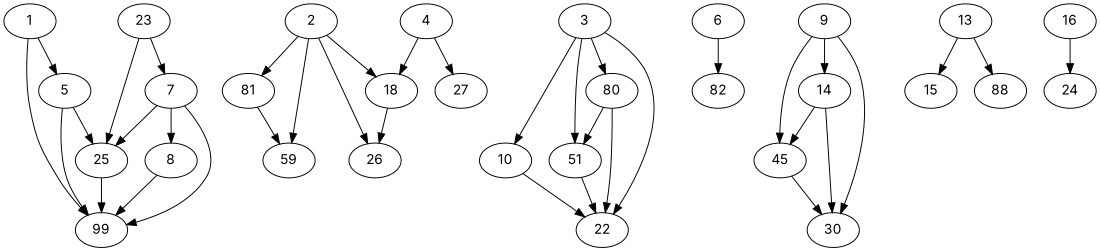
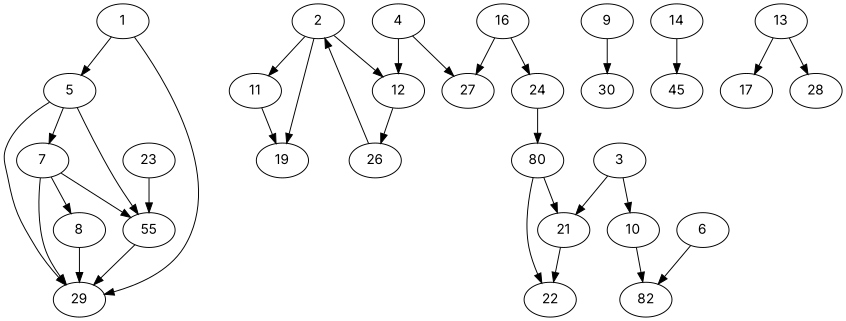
  digraph {
    fontname=Inter
    node [fontname=Inter]
    edge [fontname=Inter]
    1
    5
-   29 [label=99]
+   29
    7
-   25
+   25 [label=55]
    8
    23
    2
-   11 [label=81]
-   18
-   19 [label=59]
+   11
+   18 [label=12]
+   19
    26
    3
    10
    n15 [label=80]
-   21 [label=51]
+   21
    22
    4
    27
    n20 [label=82]
    6
    9
    14
    n24 [label=45]
    30
    13
-   17 [label=15]
-   28 [label=88]
+   17
+   28
    16
    24
    1 -> 5
    1 -> 29
    5 -> 29
-   23 -> 7
+   5 -> 7
    5 -> 25
    7 -> 29
    7 -> 25
    7 -> 8
    25 -> 29
    8 -> 29
    23 -> 25
    2 -> 11
    2 -> 18
    2 -> 19
-   2 -> 26
+   26 -> 2
    11 -> 19
    18 -> 26
    3 -> 10
-   3 -> n15
+   24 -> n15
    3 -> 21
-   3 -> 22
-   10 -> 22
+   10 -> n20
    n15 -> 21
    n15 -> 22
    21 -> 22
    4 -> 18
    4 -> 27
    6 -> n20
-   9 -> 14
-   9 -> n24
    9 -> 30
    14 -> n24
-   14 -> 30
-   n24 -> 30
    13 -> 17
    13 -> 28
+   16 -> 27
    16 -> 24
  }
